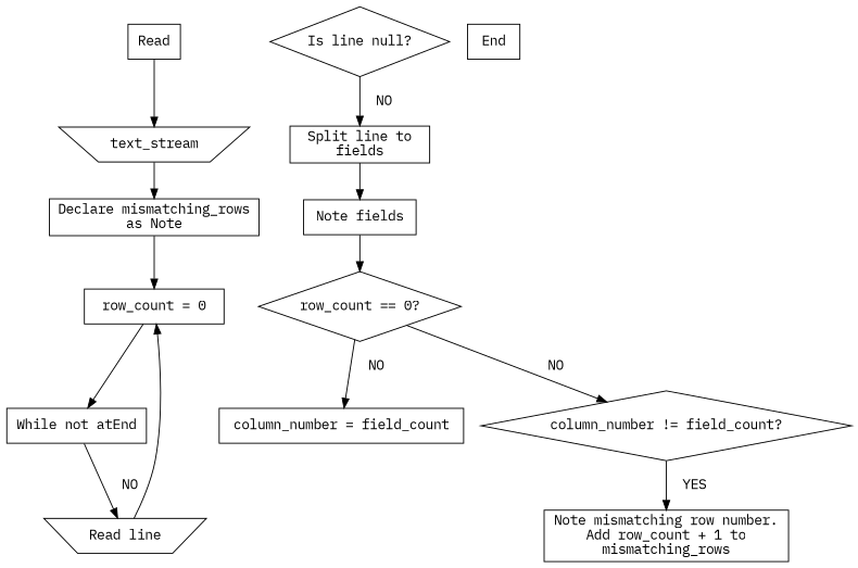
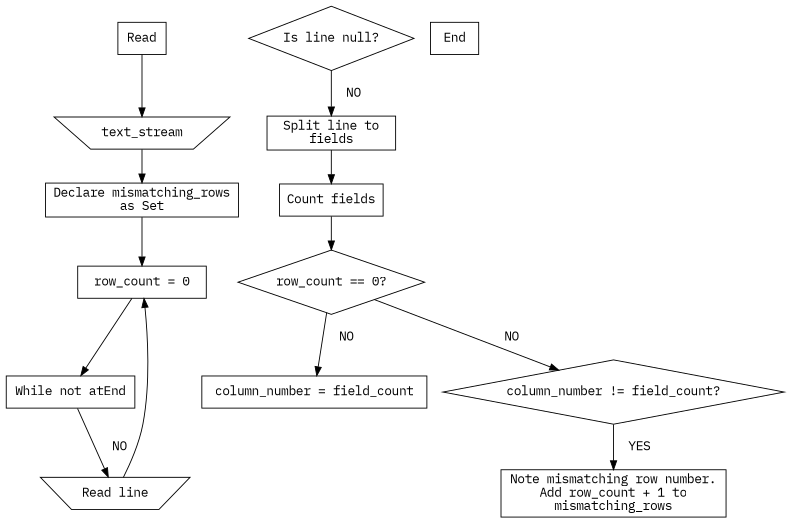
  strict digraph {
    fontname="IBM Plex Mono"
    node [fontname="IBM Plex Mono" shape=box]
    edge [fontname="IBM Plex Mono"]
    n1 [label=Read]
    text_stream [shape=invtrapezium]
-   n3 [label="Declare mismatching_rows\nas Note" width=3]
+   n3 [label="Declare mismatching_rows\nas Set" width=3]
    n4 [label="row_count = 0" width=2]
    n5 [label="While not atEnd" width=2]
    n6 [label="Read line" shape=invtrapezium]
    n7 [height=1 label="Is line null?" shape=diamond]
    n8 [label="Split line to\nfields" width=2]
-   n9 [label="Note fields" width=1.5]
+   n9 [label="Count fields" width=1.5]
    n10 [height=1 label="row_count == 0?" shape=diamond width=1.5]
    n11 [label="column_number = field_count" width=3.5]
    n12 [height=1 label="column_number != field_count?" shape=diamond]
    n13 [label="Note mismatching row number.\nAdd row_count + 1 to\nmismatching_rows" width=3.5]
    n14 [label=End]
    n1 -> text_stream
    text_stream -> n3
    n3 -> n4
    n4 -> n5
    n5 -> n6 [label="  NO"]
    n6 -> n4
    n7 -> n8 [label="  NO"]
    n8 -> n9
    n9 -> n10
    n10 -> n11 [label="  NO"]
    n10 -> n12 [label="  NO"]
    n12 -> n13 [label="  YES"]
  }
